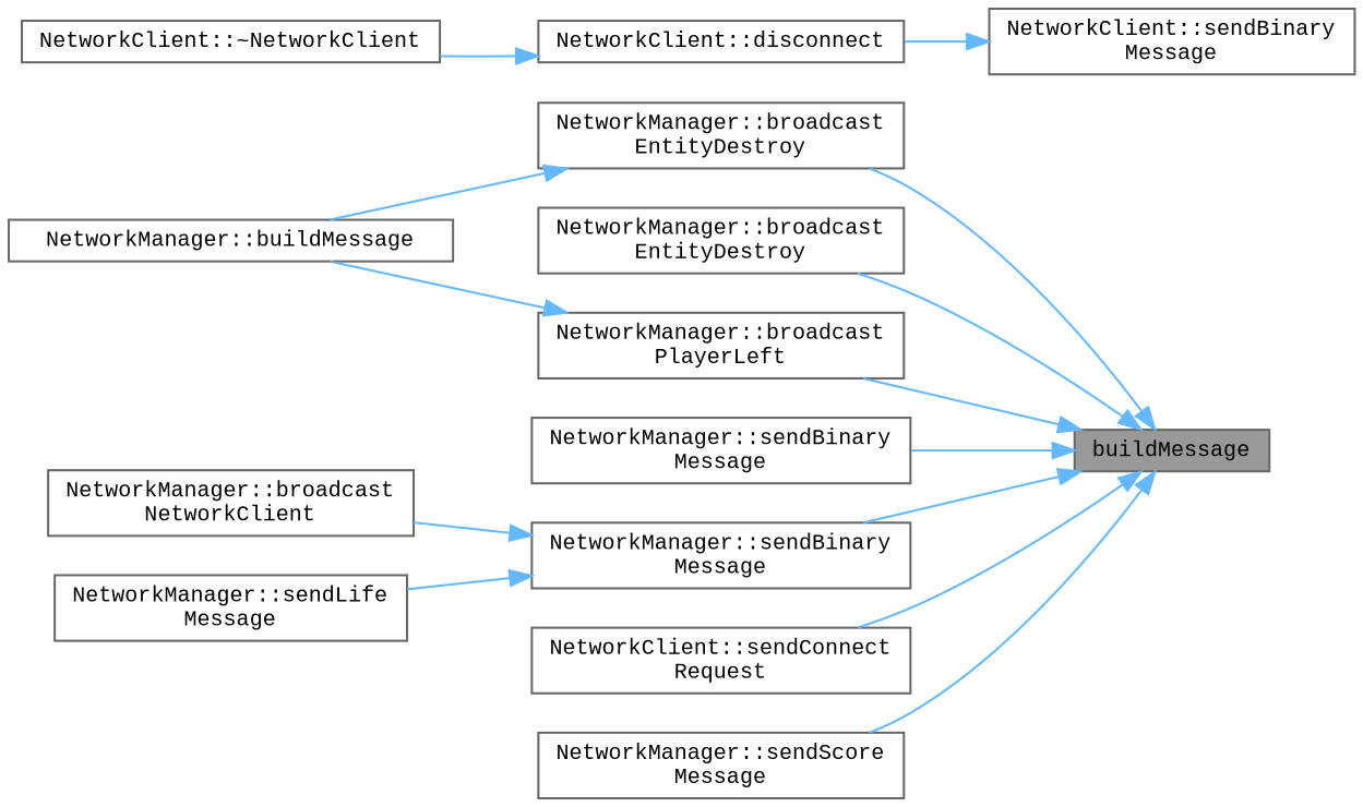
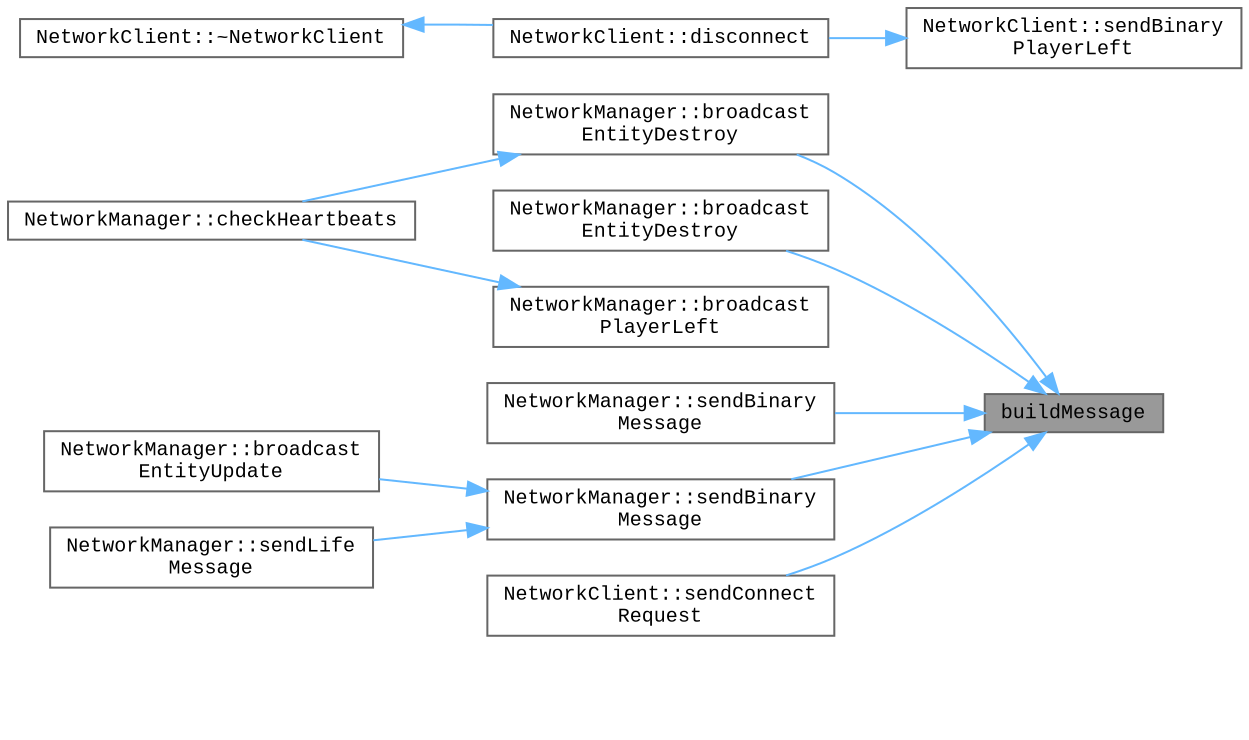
  digraph {
    fontname="Liberation Mono"
    rankdir=RL
    node [color=grey40 fillcolor=white fontname="Liberation Mono" fontsize=10 shape=box style=filled]
    edge [color=steelblue1 dir=back fontname="Liberation Mono" fontsize=10 labelfontname=Helvetica labelfontsize=10 style=solid]
    n1 [color=gray40 fillcolor=grey60 fontcolor=black height=0.2 label=buildMessage width=0.4]
    n2 [height=0.2 label="NetworkManager::broadcast\lEntityDestroy" width=0.4]
    n3 [height=0.2 label="NetworkManager::broadcast\lEntityDestroy" width=0.4]
    n4 [height=0.2 label="NetworkManager::broadcast\lPlayerLeft" width=0.4]
    n5 [height=0.2 label="NetworkManager::sendBinary\lMessage" width=0.4]
    n6 [height=0.2 label="NetworkManager::sendBinary\lMessage" width=0.4]
    n7 [height=0.2 label="NetworkClient::sendConnect\lRequest" width=0.4]
-   n8 [height=0.2 label="NetworkManager::sendScore\lMessage" width=0.4]
-   n9 [height=0.2 label="NetworkManager::buildMessage" width=0.4]
-   n10 [height=0.2 label="NetworkClient::sendBinary\lMessage" width=0.4]
+   n9 [height=0.2 label="NetworkManager::checkHeartbeats" width=0.4]
+   n10 [height=0.2 label="NetworkClient::sendBinary\lPlayerLeft" width=0.4]
    n11 [height=0.2 label="NetworkClient::disconnect" width=0.4]
-   n12 [height=0.2 label="NetworkManager::broadcast\lNetworkClient" width=0.4]
+   n12 [height=0.2 label="NetworkManager::broadcast\lEntityUpdate" width=0.4]
    n13 [height=0.2 label="NetworkManager::sendLife\lMessage" width=0.4]
    n14 [height=0.2 label="NetworkClient::~NetworkClient" width=0.4]
    n1 -> n2
    n1 -> n3
-   n1 -> n4
    n1 -> n5
    n1 -> n6
    n1 -> n7
-   n1 -> n8
    n2 -> n9
    n4 -> n9
    n6 -> n12
    n6 -> n13
    n10 -> n11
-   n11 -> n14
+   n14 -> n11
  }
